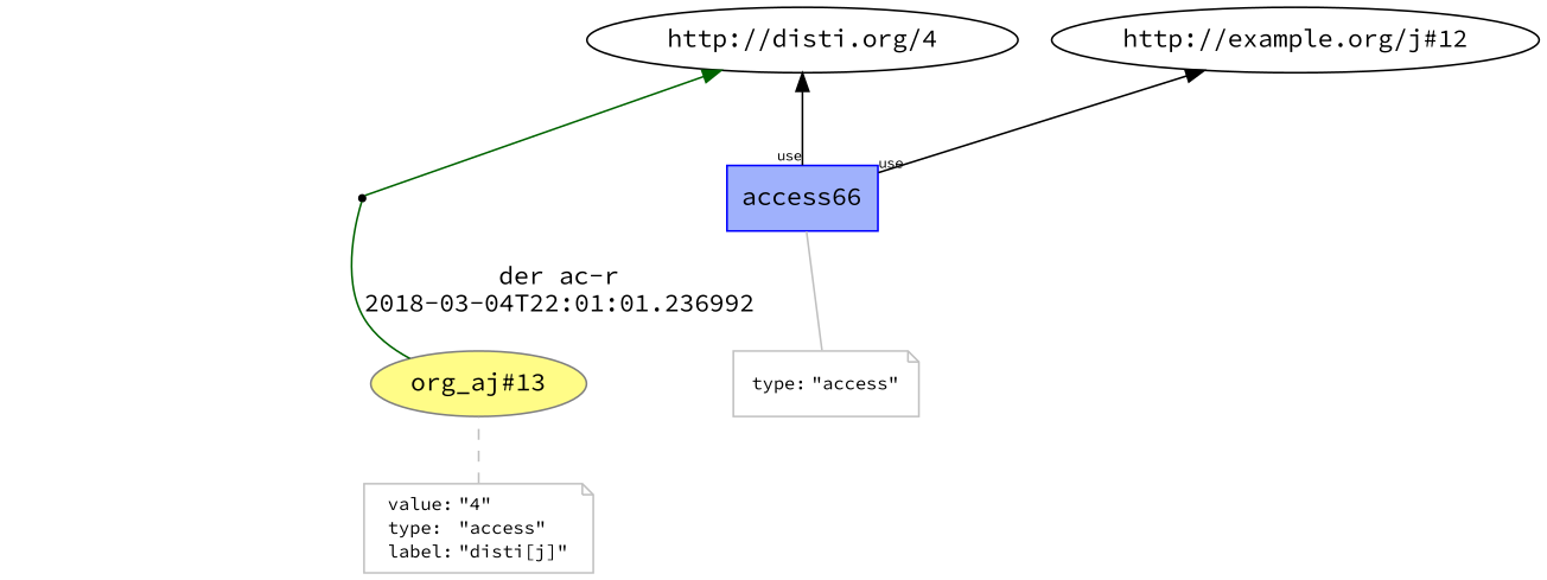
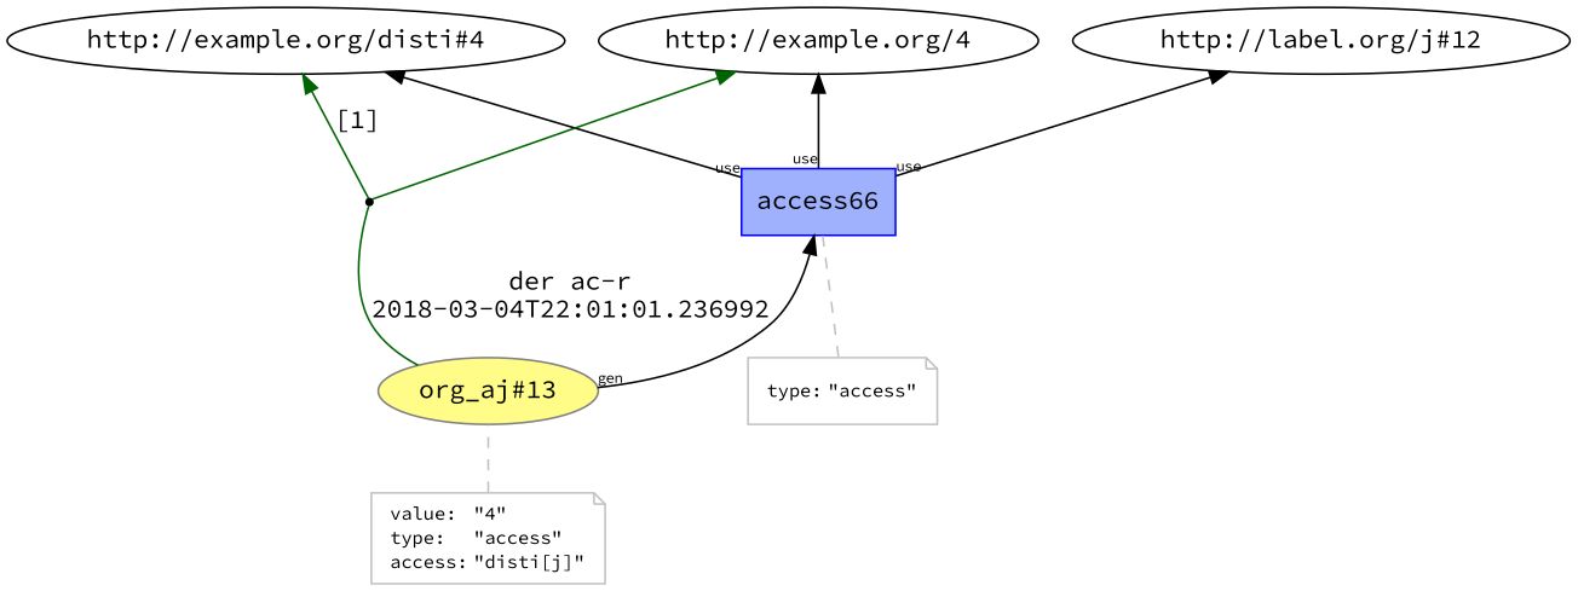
  digraph {
    fontname="Source Code Pro"
    rankdir=BT
    node [fontname="Source Code Pro"]
    edge [fontname="Source Code Pro" labelangle=60.0 labeldistance=1.5 labelfontsize=8 rotation=20]
    n1 [color="#808080" fillcolor="#FFFC87" label="org_aj#13" style=filled]
    n2 [color="#0000FF" fillcolor="#9FB1FC" label=access66 shape=polygon sides=4 style=filled]
    bn0 [shape=point]
-   "http://example.org/4" [label="http://disti.org/4"]
-   "http://example.org/j#12"
-   n7 [color=gray fontcolor=black fontsize=10 label=<<TABLE cellpadding="0" border="0"> 	<TR> 	    <TD align="left">value:</TD> 	    <TD align="left">&quot;4&quot;</TD> 	</TR> 	<TR> 	    <TD align="left">type:</TD> 	    <TD align="left">&quot;access&quot;</TD> 	</TR> 	<TR> 	    <TD align="left">label:</TD> 	    <TD align="left">&quot;disti[j]&quot;</TD> 	</TR> </TABLE>> shape=note]
+   "http://example.org/4"
+   "http://example.org/disti#4"
+   "http://example.org/j#12" [label="http://label.org/j#12"]
+   n7 [color=gray fontcolor=black fontsize=10 label=<<TABLE cellpadding="0" border="0"> 	<TR> 	    <TD align="left">value:</TD> 	    <TD align="left">&quot;4&quot;</TD> 	</TR> 	<TR> 	    <TD align="left">type:</TD> 	    <TD align="left">&quot;access&quot;</TD> 	</TR> 	<TR> 	    <TD align="left">access:</TD> 	    <TD align="left">&quot;disti[j]&quot;</TD> 	</TR> </TABLE>> shape=note]
    n8 [color=gray fontcolor=black fontsize=10 label=<<TABLE cellpadding="0" border="0"> 	<TR> 	    <TD align="left">type:</TD> 	    <TD align="left">&quot;access&quot;</TD> 	</TR> </TABLE>> shape=note]
+   n1 -> n2 [taillabel=gen]
    n1 -> bn0 [arrowhead=none color=darkgreen label="der ac-r\n2018-03-04T22:01:01.236992" labelangle="" labeldistance="" labelfontsize="" rotation=""]
    n2 -> "http://example.org/4" [taillabel=use]
+   n2 -> "http://example.org/disti#4" [taillabel=use]
    n2 -> "http://example.org/j#12" [taillabel=use]
    bn0 -> "http://example.org/4" [color=darkgreen labelangle="" labeldistance="" labelfontsize="" rotation=""]
+   bn0 -> "http://example.org/disti#4" [color=darkgreen label="[1]"]
    n7 -> n1 [arrowhead=none color=gray style=dashed labelangle="" labeldistance="" labelfontsize="" rotation=""]
-   n8 -> n2 [arrowhead=none color=gray style=solid labelangle="" labeldistance="" labelfontsize="" rotation=""]
+   n8 -> n2 [arrowhead=none color=gray style=dashed labelangle="" labeldistance="" labelfontsize="" rotation=""]
  }
